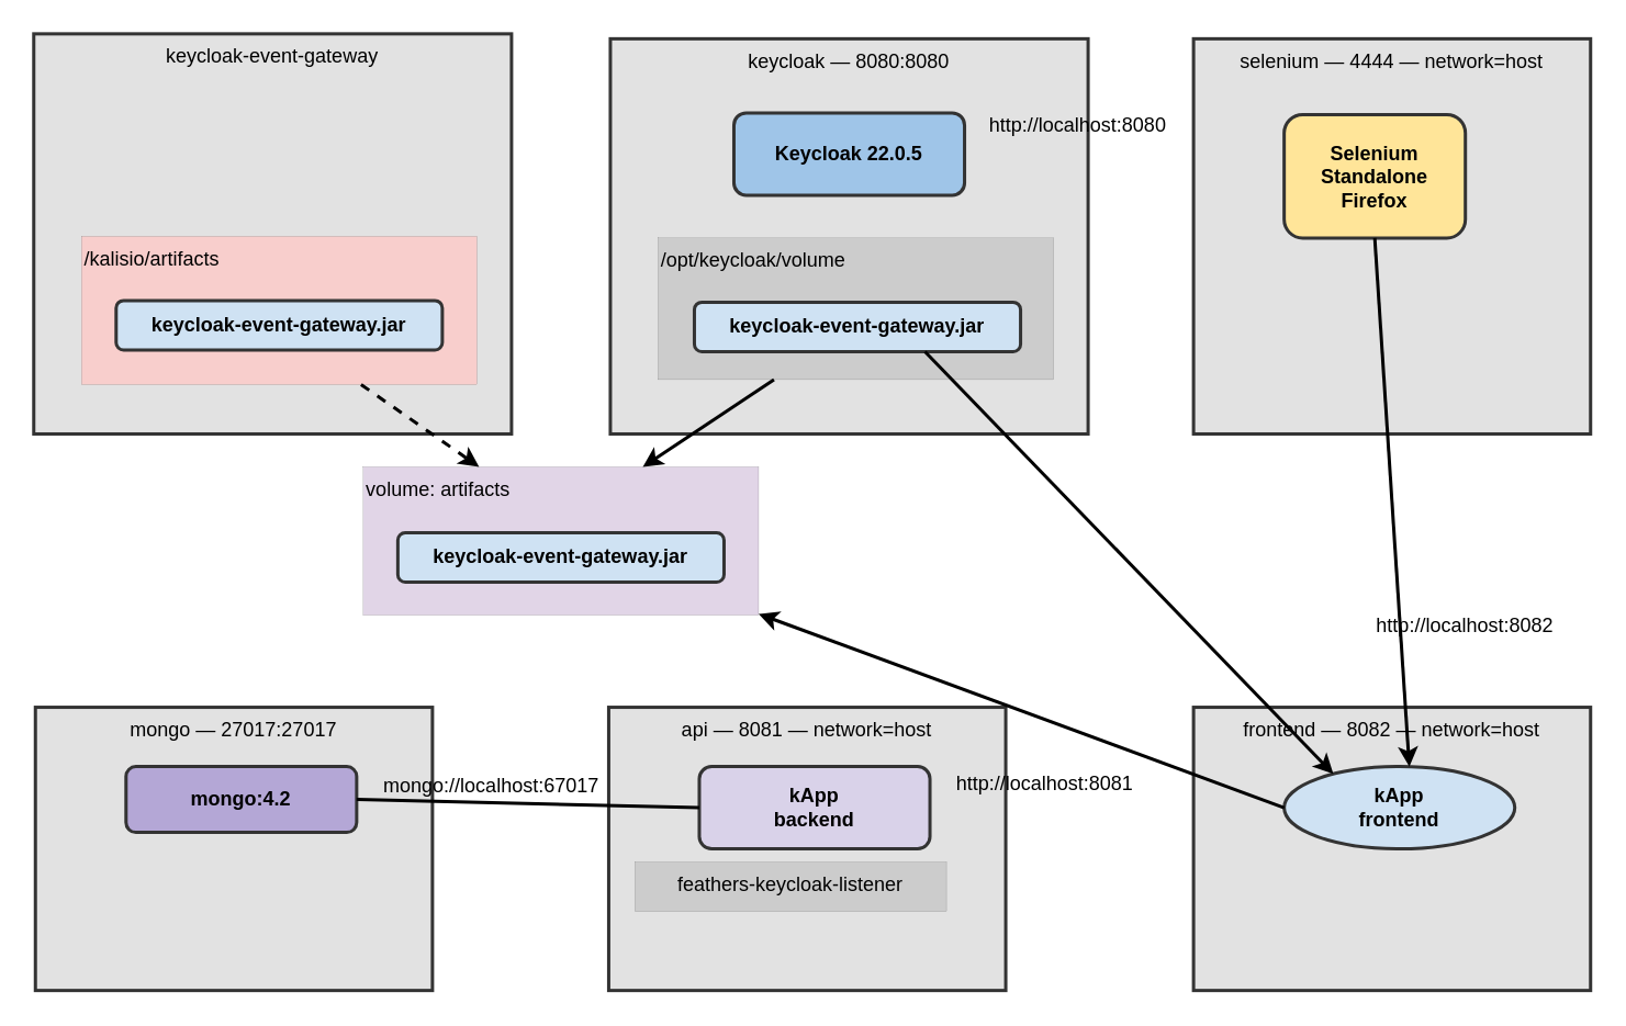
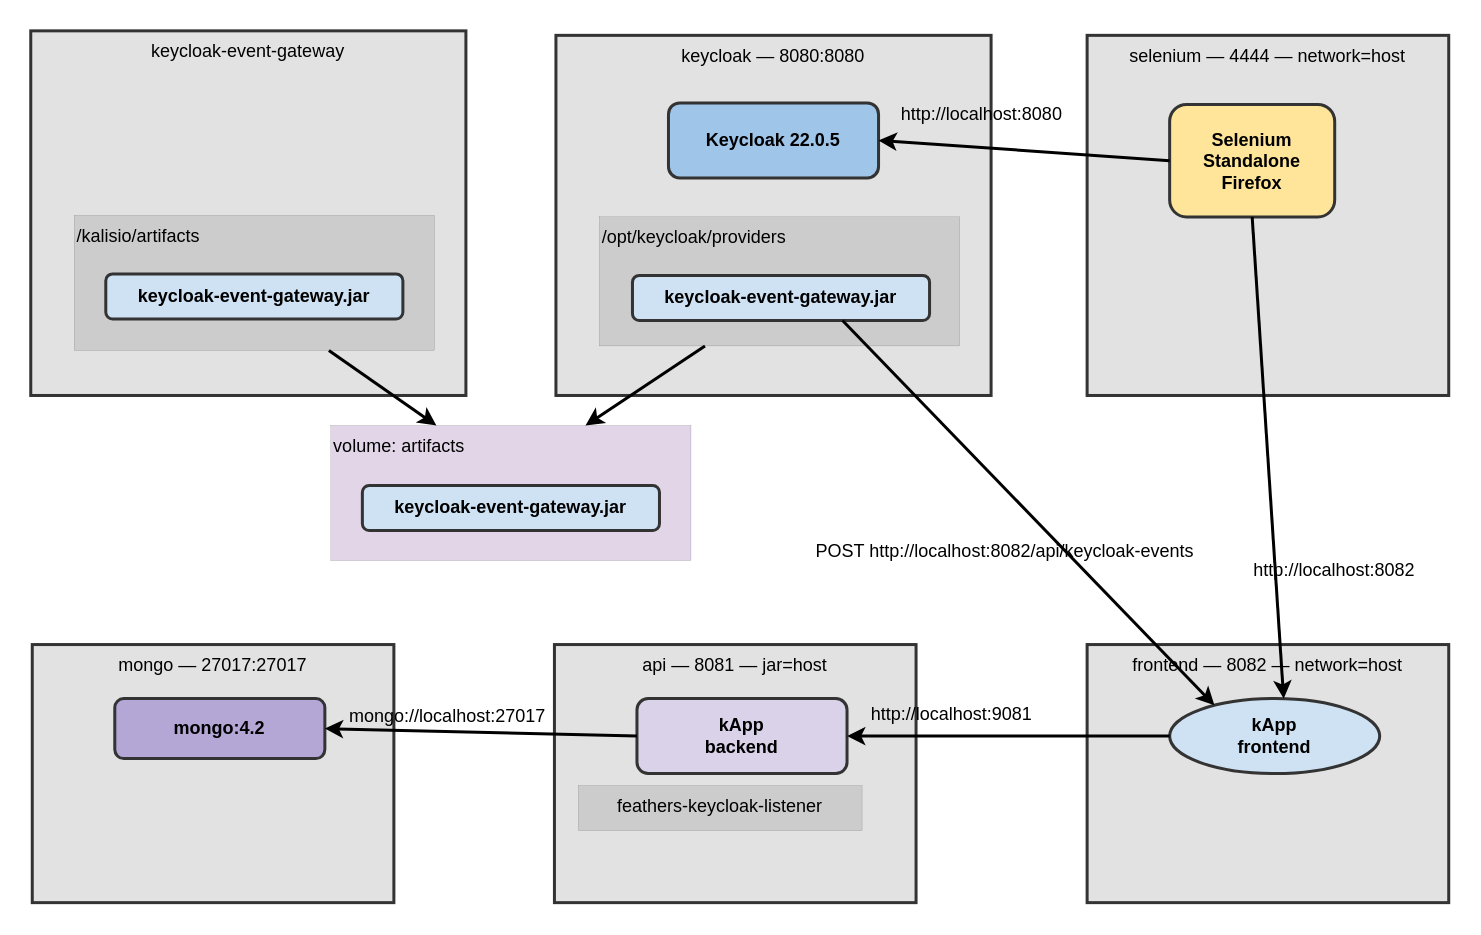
  <mxCell id="0" />
  <mxCell id="1" parent="0" />
  <mxCell id="2" style="rounded=0;whiteSpace=wrap;html=1;strokeWidth=2;strokeWidth=2;strokeColor=#333333;fillColor=#e2e2e2;verticalAlign=top;" vertex="1" parent="1" value="keycloak — 8080:8080"><mxGeometry x="370" y="23" width="290" height="240" as="geometry" /></mxCell>
  <mxCell id="3" style="rounded=0;whiteSpace=wrap;html=1;strokeWidth=2;strokeWidth=2;strokeColor=#333333;fillColor=#e2e2e2;verticalAlign=top;" vertex="1" parent="1" value="selenium — 4444 — network=host"><mxGeometry x="724" y="23" width="241" height="240" as="geometry" /></mxCell>
  <mxCell id="4" style="rounded=0;whiteSpace=wrap;html=1;strokeWidth=2;strokeWidth=2;strokeColor=#333333;fillColor=#e2e2e2;verticalAlign=top;" vertex="1" parent="1" value="frontend — 8082 — network=host"><mxGeometry x="724" y="429" width="241" height="172" as="geometry" /></mxCell>
  <mxCell id="5" style="rounded=0;whiteSpace=wrap;html=1;strokeWidth=2;strokeWidth=2;strokeColor=#333333;fillColor=#e2e2e2;verticalAlign=top;" vertex="1" parent="1" value="mongo — 27017:27017"><mxGeometry x="21" y="429" width="241" height="172" as="geometry" /></mxCell>
- <mxCell id="6" style="rounded=0;whiteSpace=wrap;html=1;strokeWidth=2;strokeWidth=2;strokeColor=#333333;fillColor=#e2e2e2;verticalAlign=top;" vertex="1" parent="1" value="api — 8081 — network=host"><mxGeometry x="369" y="429" width="241" height="172" as="geometry" /></mxCell>
+ <mxCell id="6" style="rounded=0;whiteSpace=wrap;html=1;strokeWidth=2;strokeWidth=2;strokeColor=#333333;fillColor=#e2e2e2;verticalAlign=top;" vertex="1" parent="1" value="api — 8081 — jar=host"><mxGeometry x="369" y="429" width="241" height="172" as="geometry" /></mxCell>
  <mxCell id="7" style="rounded=0;whiteSpace=wrap;html=1;strokeWidth=2;strokeWidth=2;strokeColor=#333333;fillColor=#e2e2e2;verticalAlign=top;" vertex="1" parent="1" value="keycloak-event-gateway"><mxGeometry x="20" y="20" width="290" height="243" as="geometry" /></mxCell>
  <mxCell id="8" style="rounded=0;whiteSpace=wrap;html=1;strokeWidth=0;strokeWidth=0;strokeColor=#333333;fillColor=#cccccc;verticalAlign=top;" vertex="1" parent="1" value="feathers-keycloak-listener"><mxGeometry x="385" y="523" width="189" height="30" as="geometry" /></mxCell>
- <mxCell id="9" style="rounded=0;whiteSpace=wrap;html=1;strokeWidth=0;strokeWidth=0;strokeColor=#333333;fillColor=#cccccc;verticalAlign=top;align=left;" vertex="1" parent="1" value="/opt/keycloak/volume"><mxGeometry x="399" y="144" width="240" height="86" as="geometry" /></mxCell>
+ <mxCell id="9" style="rounded=0;whiteSpace=wrap;html=1;strokeWidth=0;strokeWidth=0;strokeColor=#333333;fillColor=#cccccc;verticalAlign=top;align=left;" vertex="1" parent="1" value="/opt/keycloak/providers"><mxGeometry x="399" y="144" width="240" height="86" as="geometry" /></mxCell>
  <mxCell id="10" style="rounded=0;whiteSpace=wrap;html=1;strokeWidth=0;strokeWidth=0;strokeColor=#333333;fillColor=#e1d5e7;verticalAlign=top;align=left;" vertex="1" parent="1" value="volume: artifacts"><mxGeometry x="220" y="283" width="240" height="90" as="geometry" /></mxCell>
- <mxCell id="11" style="rounded=0;whiteSpace=wrap;html=1;strokeWidth=0;strokeWidth=0;strokeColor=#333333;fillColor=#f8cecc;verticalAlign=top;align=left;" vertex="1" parent="1" value="/kalisio/artifacts"><mxGeometry x="49" y="143" width="240" height="90" as="geometry" /></mxCell>
+ <mxCell id="11" style="rounded=0;whiteSpace=wrap;html=1;strokeWidth=0;strokeWidth=0;strokeColor=#333333;fillColor=#cccccc;verticalAlign=top;align=left;" vertex="1" parent="1" value="/kalisio/artifacts"><mxGeometry x="49" y="143" width="240" height="90" as="geometry" /></mxCell>
  <mxCell id="12" style="rounded=1;whiteSpace=wrap;html=1;strokeWidth=2;strokeColor=#333333;fillColor=#9fc5e8;" vertex="1" parent="1" value="&lt;b&gt;Keycloak 22.0.5&lt;/b&gt;"><mxGeometry x="445" y="68" width="140" height="50" as="geometry" /></mxCell>
  <mxCell id="13" style="rounded=1;whiteSpace=wrap;html=1;strokeWidth=2;strokeColor=#333333;fillColor=#cfe2f3;" vertex="1" parent="1" value="&lt;b&gt;keycloak-event-gateway.jar&lt;/b&gt;"><mxGeometry x="70" y="182" width="198" height="30" as="geometry" /></mxCell>
  <mxCell id="14" style="rounded=1;whiteSpace=wrap;html=1;strokeWidth=2;strokeColor=#333333;fillColor=#cfe2f3;" vertex="1" parent="1" value="&lt;b&gt;keycloak-event-gateway.jar&lt;/b&gt;"><mxGeometry x="241" y="323" width="198" height="30" as="geometry" /></mxCell>
  <mxCell id="15" style="rounded=1;whiteSpace=wrap;html=1;strokeWidth=2;strokeColor=#333333;fillColor=#cfe2f3;" vertex="1" parent="1" value="&lt;b&gt;keycloak-event-gateway.jar&lt;/b&gt;"><mxGeometry x="421" y="183" width="198" height="30" as="geometry" /></mxCell>
  <mxCell id="16" style="ellipse;whiteSpace=wrap;html=1;strokeWidth=2;strokeColor=#333333;fillColor=#cfe2f3;" vertex="1" parent="1" value="&lt;b&gt;kApp&lt;/b&gt;&lt;br/&gt;&lt;b&gt;frontend&lt;/b&gt;"><mxGeometry x="779" y="465" width="140" height="50" as="geometry" /></mxCell>
  <mxCell id="17" style="rounded=1;whiteSpace=wrap;html=1;strokeWidth=2;strokeColor=#333333;fillColor=#b4a7d6;" vertex="1" parent="1" value="&lt;b&gt;mongo:4.2&lt;/b&gt;"><mxGeometry x="76" y="465" width="140" height="40" as="geometry" /></mxCell>
  <mxCell id="18" style="rounded=1;whiteSpace=wrap;html=1;strokeWidth=2;strokeColor=#333333;fillColor=#d9d2e9;" vertex="1" parent="1" value="&lt;b&gt;kApp&lt;/b&gt;&lt;br/&gt;&lt;b&gt;backend&lt;/b&gt;"><mxGeometry x="424" y="465" width="140" height="50" as="geometry" /></mxCell>
  <mxCell id="19" style="rounded=1;whiteSpace=wrap;html=1;strokeWidth=2;strokeColor=#333333;fillColor=#ffe599;" vertex="1" parent="1" value="&lt;b&gt;Selenium&lt;/b&gt;&lt;br/&gt;&lt;b&gt;Standalone Firefox&lt;/b&gt;"><mxGeometry x="779" y="69" width="110" height="75" as="geometry" /></mxCell>
  <mxCell id="20" parent="1" value="" style="startArrow=none;html=1;rounded=1;curved=0;exitDx=0;exitDy=0;entryDx=0;entryDy=0;startFill=0;strokeWidth=2;strokeColor=#000000;endArrow=classic;exitX=0.5;exitY=1.0;entryX=0.543;entryY=0.0;" edge="1" source="19" target="16"><mxGeometry width="50" height="50" relative="1" as="geometry"><mxPoint x="849" y="119" as="sourcePoint" /><mxPoint x="855" y="465" as="targetPoint" /><Array as="points" /></mxGeometry></mxCell>
- <mxCell id="21" parent="1" value="" style="startArrow=none;html=1;rounded=1;curved=0;exitDx=0;exitDy=0;entryDx=0;entryDy=0;startFill=0;strokeWidth=2;strokeColor=#000000;endArrow=none;exitX=0.0;exitY=0.5;entryX=1.0;entryY=0.5;" edge="1" source="18" target="17"><mxGeometry width="50" height="50" relative="1" as="geometry"><mxPoint x="424" y="490" as="sourcePoint" /><mxPoint x="216" y="490" as="targetPoint" /></mxGeometry></mxCell>
- <mxCell id="22" parent="1" value="" style="startArrow=none;html=1;rounded=1;curved=0;exitDx=0;exitDy=0;startFill=0;strokeWidth=2;strokeColor=#000000;endArrow=classic;exitX=0.0;exitY=0.5;" edge="1" source="16" target="10"><mxGeometry width="50" height="50" relative="1" as="geometry"><mxPoint x="779" y="490" as="sourcePoint" /><mxPoint x="564" y="490" as="targetPoint" /></mxGeometry></mxCell>
+ <mxCell id="21" parent="1" value="" style="startArrow=none;html=1;rounded=1;curved=0;exitDx=0;exitDy=0;entryDx=0;entryDy=0;startFill=0;strokeWidth=2;strokeColor=#000000;endArrow=classic;exitX=0.0;exitY=0.5;entryX=1.0;entryY=0.5;" edge="1" source="18" target="17"><mxGeometry width="50" height="50" relative="1" as="geometry"><mxPoint x="424" y="490" as="sourcePoint" /><mxPoint x="216" y="490" as="targetPoint" /></mxGeometry></mxCell>
+ <mxCell id="22" parent="1" value="" style="startArrow=none;html=1;rounded=1;curved=0;exitDx=0;exitDy=0;entryDx=0;entryDy=0;startFill=0;strokeWidth=2;strokeColor=#000000;endArrow=classic;exitX=0.0;exitY=0.5;entryX=1.0;entryY=0.5;" edge="1" source="16" target="18"><mxGeometry width="50" height="50" relative="1" as="geometry"><mxPoint x="779" y="490" as="sourcePoint" /><mxPoint x="564" y="490" as="targetPoint" /></mxGeometry></mxCell>
+ <mxCell id="23" parent="1" value="" style="startArrow=none;html=1;rounded=1;curved=0;exitDx=0;exitDy=0;entryDx=0;entryDy=0;startFill=0;strokeWidth=2;strokeColor=#000000;endArrow=classic;exitX=0.0;exitY=0.5;entryX=1.0;entryY=0.5;" edge="1" source="19" target="12"><mxGeometry width="50" height="50" relative="1" as="geometry"><mxPoint x="779" y="94" as="sourcePoint" /><mxPoint x="585" y="93" as="targetPoint" /></mxGeometry></mxCell>
  <mxCell id="24" parent="1" value="" style="startArrow=none;html=1;rounded=1;curved=0;exitDx=0;exitDy=0;entryDx=0;entryDy=0;startFill=0;strokeWidth=2;strokeColor=#000000;endArrow=classic;exitX=0.707;exitY=1.0;entryX=0.143;entryY=0.0;" edge="1" source="15" target="16"><mxGeometry width="50" height="50" relative="1" as="geometry"><mxPoint x="561" y="213" as="sourcePoint" /><mxPoint x="799" y="465" as="targetPoint" /><Array as="points"><mxPoint x="561.507" y="213" /></Array></mxGeometry></mxCell>
  <mxCell id="25" parent="1" value="" style="startArrow=none;html=1;rounded=1;curved=0;exitDx=0;exitDy=0;entryDx=0;entryDy=0;startFill=0;strokeWidth=2;strokeColor=#000000;endArrow=classic;exitX=0.293;exitY=1.0;entryX=0.707;entryY=0.0;" edge="1" source="9" target="10"><mxGeometry width="50" height="50" relative="1" as="geometry"><mxPoint x="469" y="230" as="sourcePoint" /><mxPoint x="390" y="283" as="targetPoint" /><Array as="points"><mxPoint x="469.794" y="230" /></Array></mxGeometry></mxCell>
- <mxCell id="26" parent="1" value="" style="startArrow=none;html=1;rounded=1;curved=0;exitDx=0;exitDy=0;entryDx=0;entryDy=0;startFill=0;strokeWidth=2;strokeColor=#000000;endArrow=classic;exitX=0.707;exitY=1.0;entryX=0.293;entryY=0.0;dashed=1;" edge="1" source="11" target="10"><mxGeometry width="50" height="50" relative="1" as="geometry"><mxPoint x="219" y="233" as="sourcePoint" /><mxPoint x="290" y="283" as="targetPoint" /><Array as="points"><mxPoint x="219.206" y="233" /></Array></mxGeometry></mxCell>
+ <mxCell id="26" parent="1" value="" style="startArrow=none;html=1;rounded=1;curved=0;exitDx=0;exitDy=0;entryDx=0;entryDy=0;startFill=0;strokeWidth=2;strokeColor=#000000;endArrow=classic;exitX=0.707;exitY=1.0;entryX=0.293;entryY=0.0;" edge="1" source="11" target="10"><mxGeometry width="50" height="50" relative="1" as="geometry"><mxPoint x="219" y="233" as="sourcePoint" /><mxPoint x="290" y="283" as="targetPoint" /><Array as="points"><mxPoint x="219.206" y="233" /></Array></mxGeometry></mxCell>
  <mxCell id="27" value="http://localhost:8082" style="text;html=1;align=center;verticalAlign=middle;whiteSpace=wrap;rounded=0;" vertex="1" parent="1"><mxGeometry x="814" y="373" width="150" height="14" as="geometry" /></mxCell>
- <mxCell id="28" value="mongo://localhost:67017" style="text;html=1;align=center;verticalAlign=middle;whiteSpace=wrap;rounded=0;" vertex="1" parent="1"><mxGeometry x="223" y="470" width="150" height="14" as="geometry" /></mxCell>
+ <mxCell id="28" value="mongo://localhost:27017" style="text;html=1;align=center;verticalAlign=middle;whiteSpace=wrap;rounded=0;" vertex="1" parent="1"><mxGeometry x="223" y="470" width="150" height="14" as="geometry" /></mxCell>
  <mxCell id="29" value="http://localhost:8080" style="text;html=1;align=center;verticalAlign=middle;whiteSpace=wrap;rounded=0;" vertex="1" parent="1"><mxGeometry x="579" y="69" width="150" height="14" as="geometry" /></mxCell>
- <mxCell id="30" value="http://localhost:8081" style="text;html=1;align=center;verticalAlign=middle;whiteSpace=wrap;rounded=0;" vertex="1" parent="1"><mxGeometry x="559" y="469" width="150" height="14" as="geometry" /></mxCell>
+ <mxCell id="30" value="http://localhost:9081" style="text;html=1;align=center;verticalAlign=middle;whiteSpace=wrap;rounded=0;" vertex="1" parent="1"><mxGeometry x="559" y="469" width="150" height="14" as="geometry" /></mxCell>
+ <mxCell id="31" value="POST http://localhost:8082/api/keycloak-events" style="text;html=1;align=center;verticalAlign=middle;whiteSpace=wrap;rounded=0;" vertex="1" parent="1"><mxGeometry x="535" y="353" width="269" height="28" as="geometry" /></mxCell>
